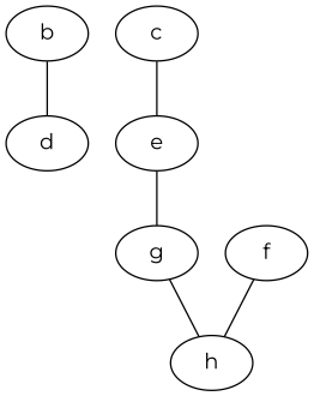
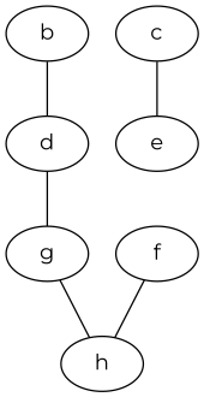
  graph {
    fontname=Montserrat
    node [fontname=Montserrat]
    edge [capacity=2 fontname=Montserrat]
    b ["ui.label"=b]
    d ["ui.label"=d]
    c ["ui.label"=c]
    e ["ui.label"=e]
    g ["ui.label"=g]
    f ["ui.label"=f]
    h ["ui.label"=h]
    b -- d
    c -- e
-   e -- g
+   d -- g
    g -- h
    f -- h
  }
